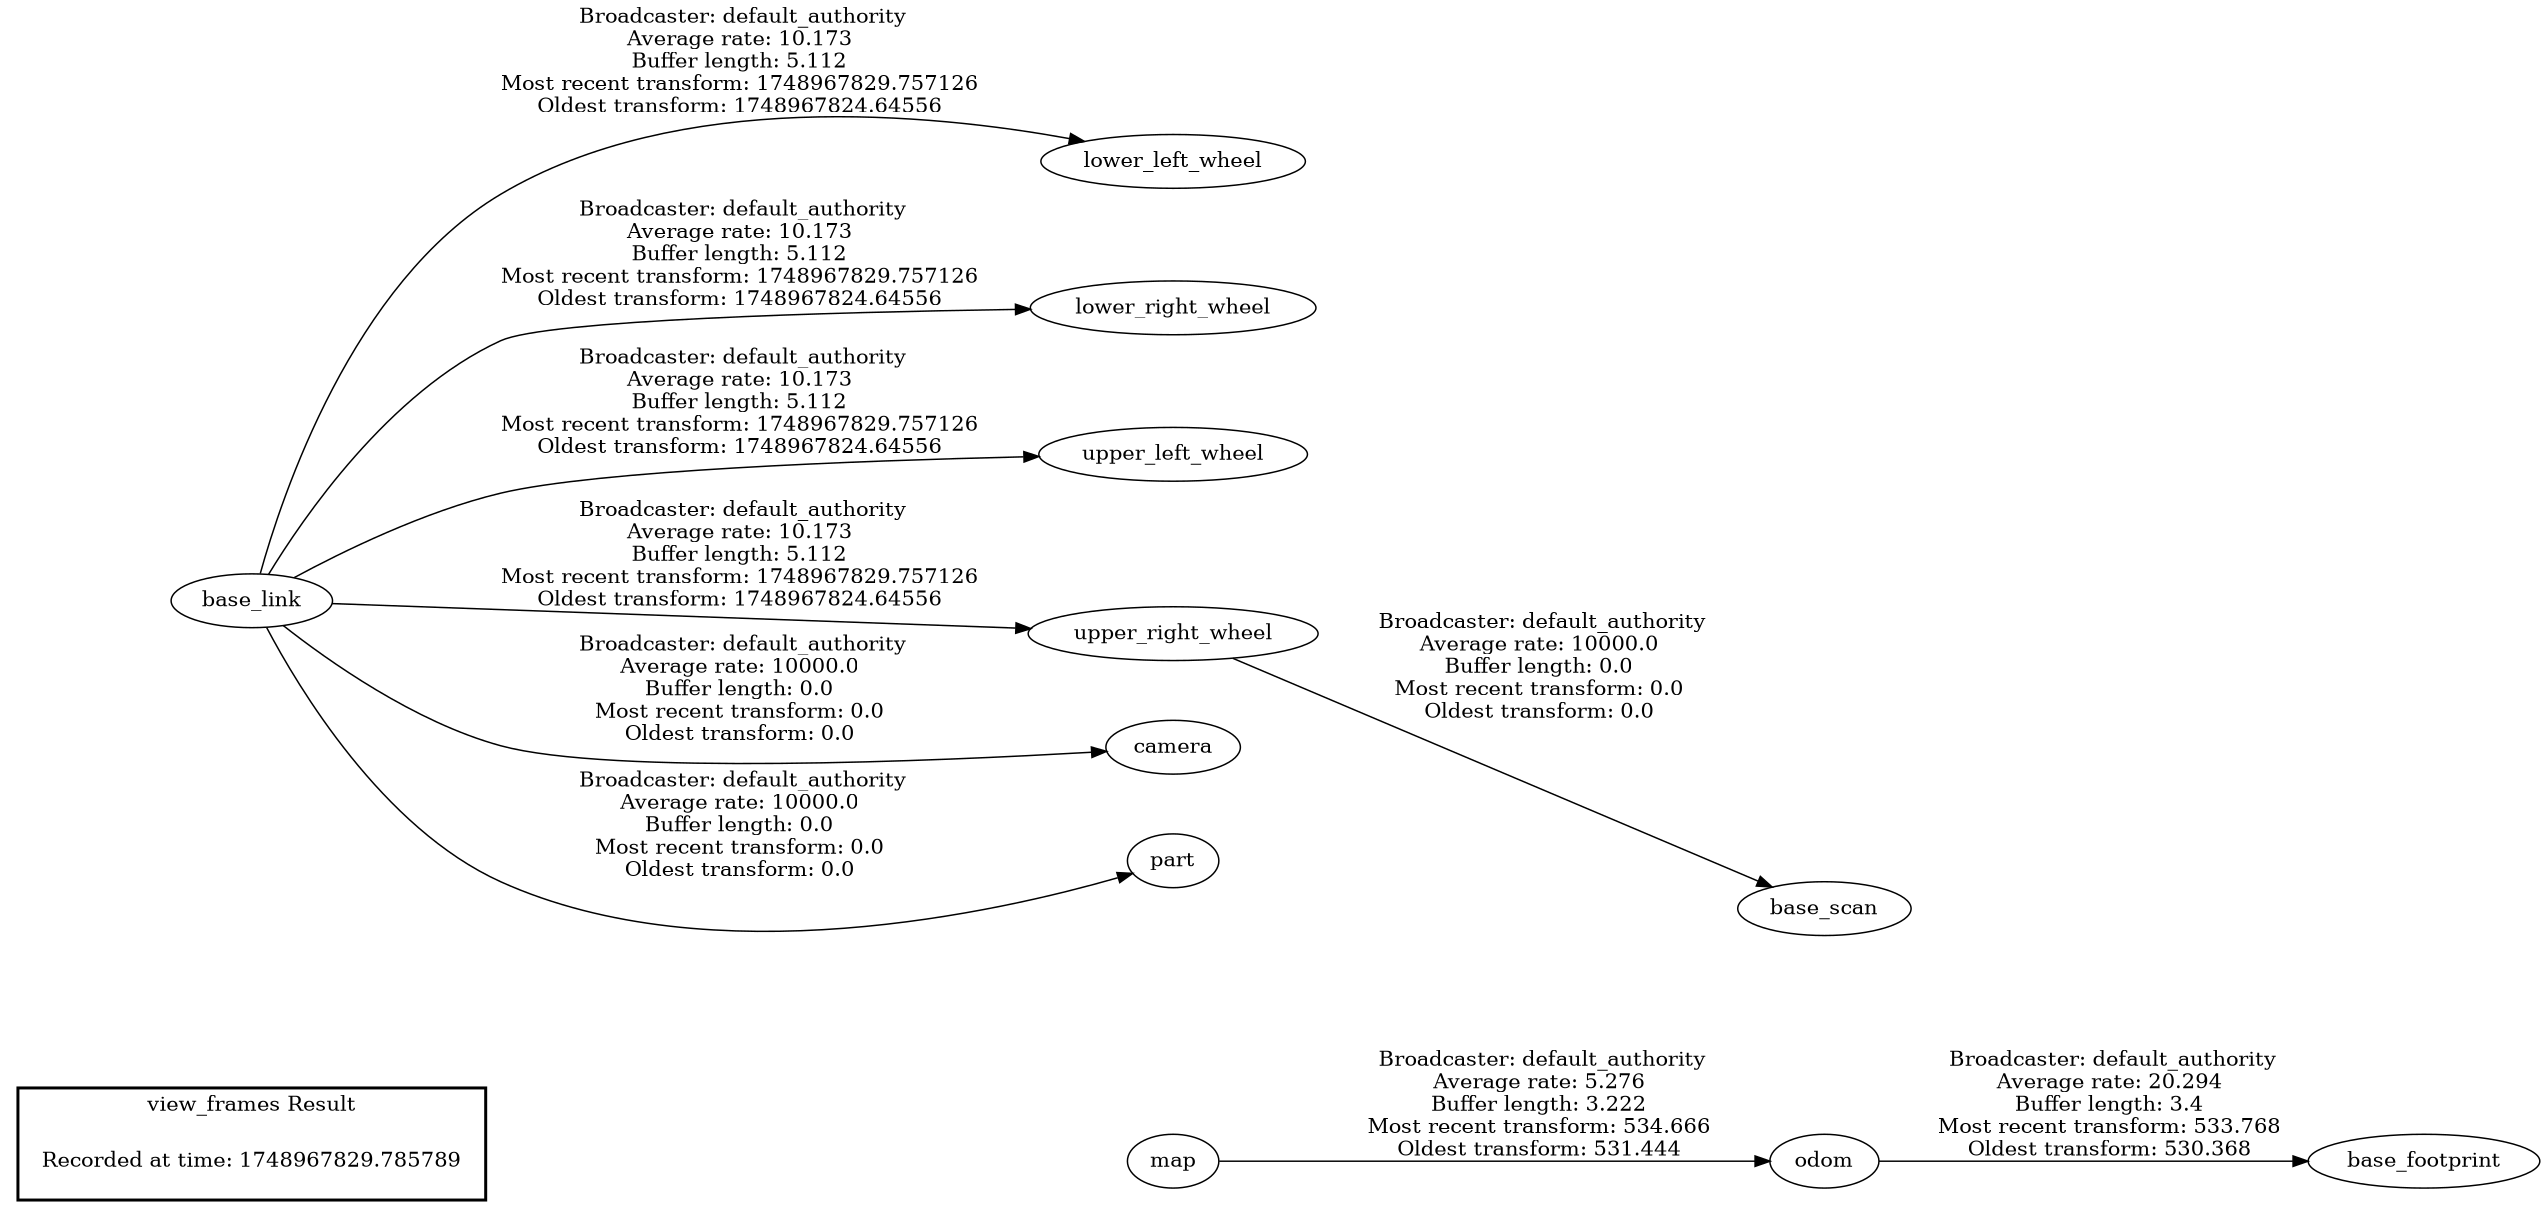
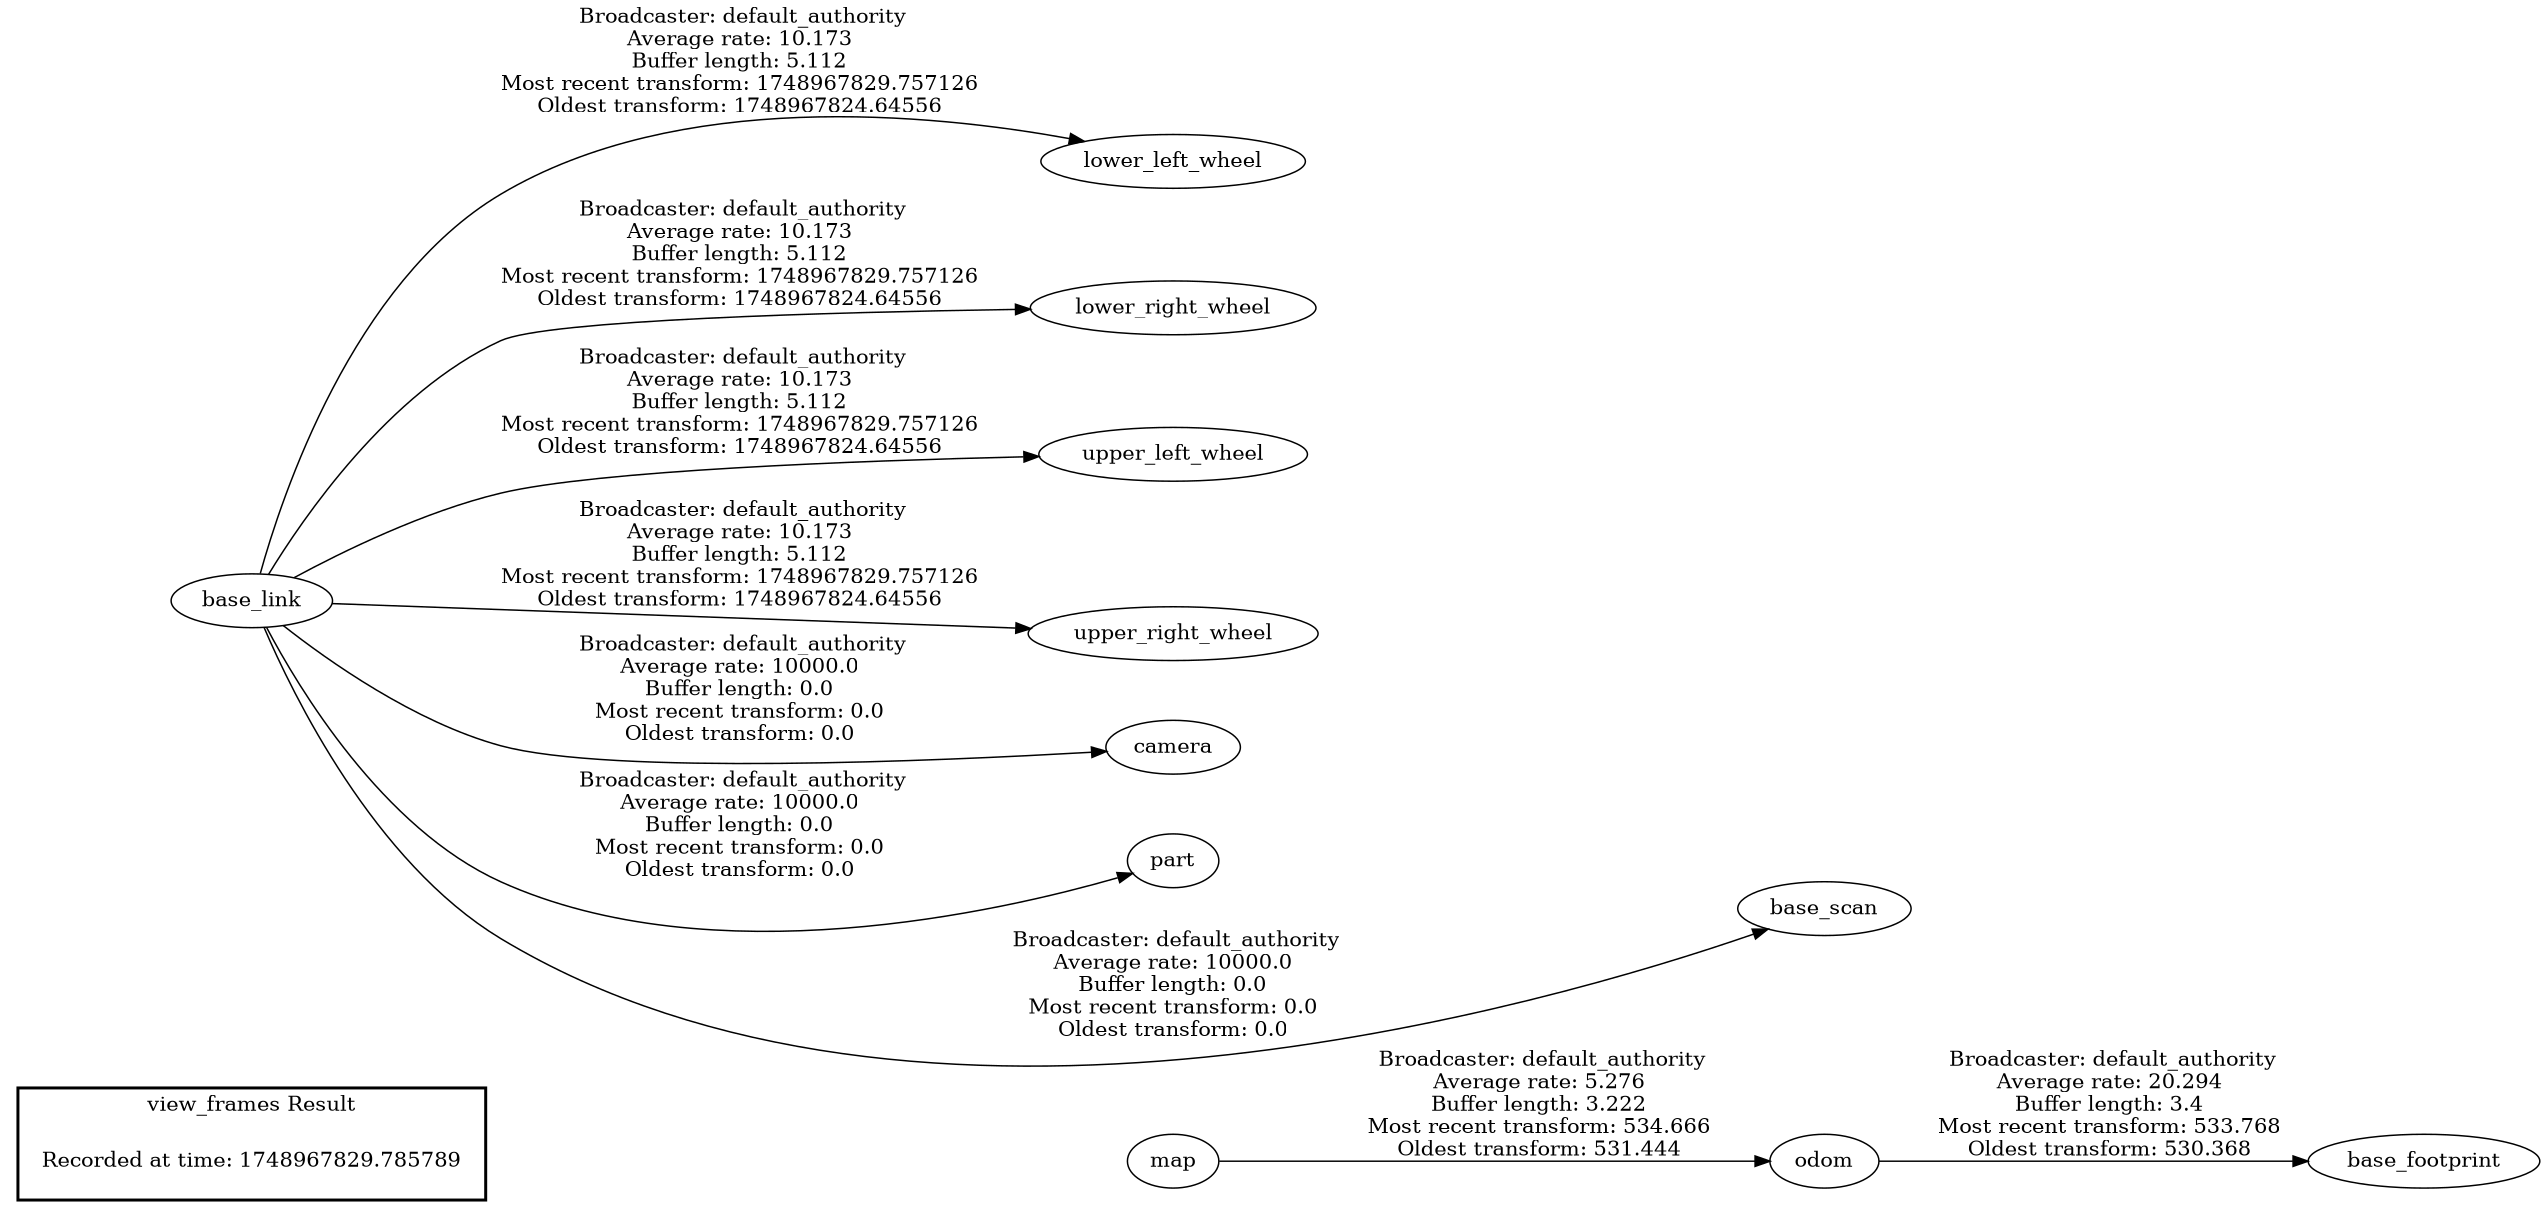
  digraph {
    rankdir=LR
    n1 [label="Recorded at time: 1748967829.785789" shape=plaintext]
    map
    base_link
    lower_left_wheel
    lower_right_wheel
    upper_left_wheel
    upper_right_wheel
    camera
    part
    base_scan
    odom
    base_footprint
    subgraph cluster_1 {
      color=black
      label="view_frames Result"
      style=bold
      n1
    }
    n1 -> map [style=invis]
    map -> odom [label=" Broadcaster: default_authority\nAverage rate: 5.276\nBuffer length: 3.222\nMost recent transform: 534.666\nOldest transform: 531.444\n"]
    base_link -> lower_left_wheel [label=" Broadcaster: default_authority\nAverage rate: 10.173\nBuffer length: 5.112\nMost recent transform: 1748967829.757126\nOldest transform: 1748967824.64556\n"]
    base_link -> lower_right_wheel [label=" Broadcaster: default_authority\nAverage rate: 10.173\nBuffer length: 5.112\nMost recent transform: 1748967829.757126\nOldest transform: 1748967824.64556\n"]
    base_link -> upper_left_wheel [label=" Broadcaster: default_authority\nAverage rate: 10.173\nBuffer length: 5.112\nMost recent transform: 1748967829.757126\nOldest transform: 1748967824.64556\n"]
    base_link -> upper_right_wheel [label=" Broadcaster: default_authority\nAverage rate: 10.173\nBuffer length: 5.112\nMost recent transform: 1748967829.757126\nOldest transform: 1748967824.64556\n"]
    base_link -> camera [label=" Broadcaster: default_authority\nAverage rate: 10000.0\nBuffer length: 0.0\nMost recent transform: 0.0\nOldest transform: 0.0\n"]
    base_link -> part [label=" Broadcaster: default_authority\nAverage rate: 10000.0\nBuffer length: 0.0\nMost recent transform: 0.0\nOldest transform: 0.0\n"]
-   upper_right_wheel -> base_scan [label=" Broadcaster: default_authority\nAverage rate: 10000.0\nBuffer length: 0.0\nMost recent transform: 0.0\nOldest transform: 0.0\n"]
+   base_link -> base_scan [label=" Broadcaster: default_authority\nAverage rate: 10000.0\nBuffer length: 0.0\nMost recent transform: 0.0\nOldest transform: 0.0\n"]
    odom -> base_footprint [label=" Broadcaster: default_authority\nAverage rate: 20.294\nBuffer length: 3.4\nMost recent transform: 533.768\nOldest transform: 530.368\n"]
  }
